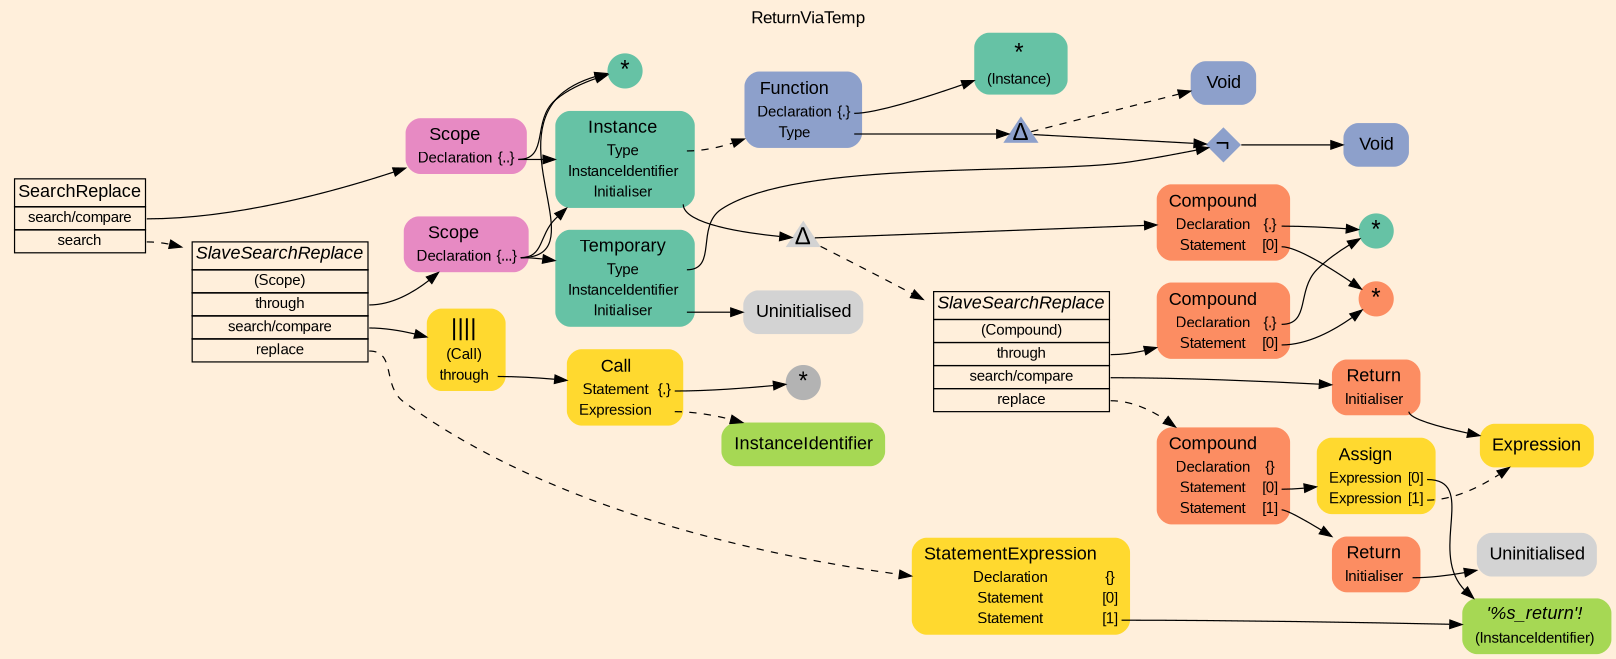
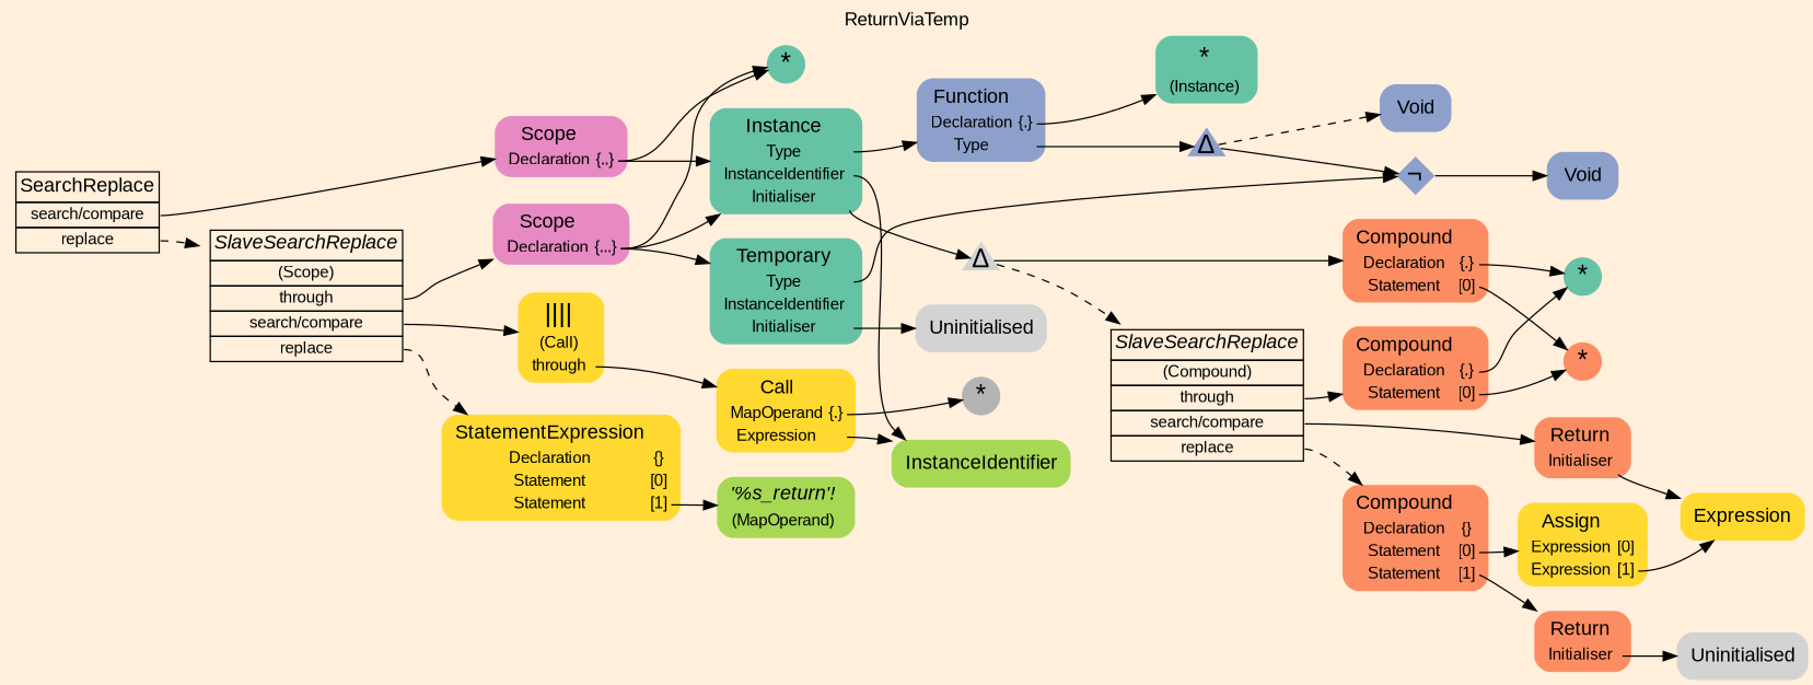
  digraph {
    bgcolor=antiquewhite1
    color=black
    fontcolor=black
    fontname=Arial
    label=ReturnViaTemp
    labelloc=t
    rankdir=LR
    ranksep=0.3
    node [fillcolor="/set28/2" fontcolor=black fontname=Arial fontsize=12 shape=plaintext style="rounded,filled"]
    edge [color=black fontcolor=black fontname=Arial tailport=port0]
-   n1 [color=black fillcolor=antiquewhite1 label=<<TABLE BORDER="0" CELLBORDER="1" CELLSPACING="0">      <TR><TD><FONT POINT-SIZE="15" COLOR="black">SearchReplace</FONT></TD></TR>      <TR><TD PORT="port0"><FONT POINT-SIZE="12" COLOR="black">search/compare</FONT></TD></TR>      <TR><TD PORT="port1"><FONT POINT-SIZE="12" COLOR="black">search</FONT></TD></TR>     </TABLE>> style=filled]
+   n1 [color=black fillcolor=antiquewhite1 label=<<TABLE BORDER="0" CELLBORDER="1" CELLSPACING="0">      <TR><TD><FONT POINT-SIZE="15" COLOR="black">SearchReplace</FONT></TD></TR>      <TR><TD PORT="port0"><FONT POINT-SIZE="12" COLOR="black">search/compare</FONT></TD></TR>      <TR><TD PORT="port1"><FONT POINT-SIZE="12" COLOR="black">replace</FONT></TD></TR>     </TABLE>> style=filled]
    n2 [fillcolor="/set28/4" label=<<TABLE BORDER="0" CELLBORDER="0" CELLSPACING="0">      <TR><TD><FONT POINT-SIZE="15" COLOR="black">Scope</FONT></TD></TR>      <TR><TD><FONT POINT-SIZE="12" COLOR="black">Declaration</FONT></TD><TD PORT="port0"><FONT POINT-SIZE="12" COLOR="black">{..}</FONT></TD></TR>     </TABLE>>]
    n3 [color=black fillcolor=antiquewhite1 label=<<TABLE BORDER="0" CELLBORDER="1" CELLSPACING="0">      <TR><TD><FONT POINT-SIZE="15" COLOR="black"><I>SlaveSearchReplace</I></FONT></TD></TR>      <TR><TD PORT="port0"><FONT POINT-SIZE="12" COLOR="black">(Scope)</FONT></TD></TR>      <TR><TD PORT="port1"><FONT POINT-SIZE="12" COLOR="black">through</FONT></TD></TR>      <TR><TD PORT="port2"><FONT POINT-SIZE="12" COLOR="black">search/compare</FONT></TD></TR>      <TR><TD PORT="port3"><FONT POINT-SIZE="12" COLOR="black">replace</FONT></TD></TR>     </TABLE>> style=filled]
    n4 [fillcolor="/set28/1" fixedsize=true height=0.4 label=<<FONT POINT-SIZE="20" COLOR="black">*</FONT>> penwidth=0.0 shape=circle style=filled width=0.4]
    n5 [fillcolor="/set28/1" label=<<TABLE BORDER="0" CELLBORDER="0" CELLSPACING="0">      <TR><TD><FONT POINT-SIZE="15" COLOR="black">Instance</FONT></TD></TR>      <TR><TD><FONT POINT-SIZE="12" COLOR="black">Type</FONT></TD><TD PORT="port0"></TD></TR>      <TR><TD><FONT POINT-SIZE="12" COLOR="black">InstanceIdentifier</FONT></TD><TD PORT="port1"></TD></TR>      <TR><TD><FONT POINT-SIZE="12" COLOR="black">Initialiser</FONT></TD><TD PORT="port2"></TD></TR>     </TABLE>>]
    n6 [fillcolor="/set28/4" label=<<TABLE BORDER="0" CELLBORDER="0" CELLSPACING="0">      <TR><TD><FONT POINT-SIZE="15" COLOR="black">Scope</FONT></TD></TR>      <TR><TD><FONT POINT-SIZE="12" COLOR="black">Declaration</FONT></TD><TD PORT="port0"><FONT POINT-SIZE="12" COLOR="black">{...}</FONT></TD></TR>     </TABLE>>]
    n7 [fillcolor="/set28/6" label=<<TABLE BORDER="0" CELLBORDER="0" CELLSPACING="0">      <TR><TD><FONT POINT-SIZE="20" COLOR="black">||||</FONT></TD></TR>      <TR><TD><FONT POINT-SIZE="12" COLOR="black">(Call)</FONT></TD><TD PORT="port0"></TD></TR>      <TR><TD><FONT POINT-SIZE="12" COLOR="black">through</FONT></TD><TD PORT="port1"></TD></TR>     </TABLE>>]
    n8 [fillcolor="/set28/6" label=<<TABLE BORDER="0" CELLBORDER="0" CELLSPACING="0">      <TR><TD><FONT POINT-SIZE="15" COLOR="black">StatementExpression</FONT></TD></TR>      <TR><TD><FONT POINT-SIZE="12" COLOR="black">Declaration</FONT></TD><TD PORT="port0"><FONT POINT-SIZE="12" COLOR="black">{}</FONT></TD></TR>      <TR><TD><FONT POINT-SIZE="12" COLOR="black">Statement</FONT></TD><TD PORT="port1"><FONT POINT-SIZE="12" COLOR="black">[0]</FONT></TD></TR>      <TR><TD><FONT POINT-SIZE="12" COLOR="black">Statement</FONT></TD><TD PORT="port2"><FONT POINT-SIZE="12" COLOR="black">[1]</FONT></TD></TR>     </TABLE>>]
    n9 [fillcolor="/set28/3" label=<<TABLE BORDER="0" CELLBORDER="0" CELLSPACING="0">      <TR><TD><FONT POINT-SIZE="15" COLOR="black">Function</FONT></TD></TR>      <TR><TD><FONT POINT-SIZE="12" COLOR="black">Declaration</FONT></TD><TD PORT="port0"><FONT POINT-SIZE="12" COLOR="black">{.}</FONT></TD></TR>      <TR><TD><FONT POINT-SIZE="12" COLOR="black">Type</FONT></TD><TD PORT="port1"></TD></TR>     </TABLE>>]
    n10 [fillcolor="/set28/5" label=<<TABLE BORDER="0" CELLBORDER="0" CELLSPACING="0">      <TR><TD><FONT POINT-SIZE="15" COLOR="black">InstanceIdentifier</FONT></TD></TR>     </TABLE>>]
    n11 [fixedsize=true height=0.4 label=<<FONT POINT-SIZE="20" COLOR="black">Δ</FONT>> penwidth=0.0 shape=triangle style=filled width=0.4 fillcolor=""]
    n12 [fillcolor="/set28/1" label=<<TABLE BORDER="0" CELLBORDER="0" CELLSPACING="0">      <TR><TD><FONT POINT-SIZE="20" COLOR="black">*</FONT></TD></TR>      <TR><TD><FONT POINT-SIZE="12" COLOR="black">(Instance)</FONT></TD><TD PORT="port0"></TD></TR>     </TABLE>>]
    n13 [fillcolor="/set28/3" fixedsize=true height=0.4 label=<<FONT POINT-SIZE="20" COLOR="black">Δ</FONT>> penwidth=0.0 shape=triangle style=filled width=0.4]
    n14 [label=<<TABLE BORDER="0" CELLBORDER="0" CELLSPACING="0">      <TR><TD><FONT POINT-SIZE="15" COLOR="black">Compound</FONT></TD></TR>      <TR><TD><FONT POINT-SIZE="12" COLOR="black">Declaration</FONT></TD><TD PORT="port0"><FONT POINT-SIZE="12" COLOR="black">{.}</FONT></TD></TR>      <TR><TD><FONT POINT-SIZE="12" COLOR="black">Statement</FONT></TD><TD PORT="port1"><FONT POINT-SIZE="12" COLOR="black">[0]</FONT></TD></TR>     </TABLE>>]
    n15 [color=black fillcolor=antiquewhite1 label=<<TABLE BORDER="0" CELLBORDER="1" CELLSPACING="0">      <TR><TD><FONT POINT-SIZE="15" COLOR="black"><I>SlaveSearchReplace</I></FONT></TD></TR>      <TR><TD PORT="port0"><FONT POINT-SIZE="12" COLOR="black">(Compound)</FONT></TD></TR>      <TR><TD PORT="port1"><FONT POINT-SIZE="12" COLOR="black">through</FONT></TD></TR>      <TR><TD PORT="port2"><FONT POINT-SIZE="12" COLOR="black">search/compare</FONT></TD></TR>      <TR><TD PORT="port3"><FONT POINT-SIZE="12" COLOR="black">replace</FONT></TD></TR>     </TABLE>> style=filled]
    n16 [fillcolor="/set28/3" fixedsize=true height=0.4 label=<<FONT POINT-SIZE="20" COLOR="black">¬</FONT>> penwidth=0.0 shape=diamond style=filled width=0.4]
    n17 [fillcolor="/set28/3" label=<<TABLE BORDER="0" CELLBORDER="0" CELLSPACING="0">      <TR><TD><FONT POINT-SIZE="15" COLOR="black">Void</FONT></TD></TR>     </TABLE>>]
    n18 [fillcolor="/set28/3" label=<<TABLE BORDER="0" CELLBORDER="0" CELLSPACING="0">      <TR><TD><FONT POINT-SIZE="15" COLOR="black">Void</FONT></TD></TR>     </TABLE>>]
    n19 [fillcolor="/set28/1" fixedsize=true height=0.4 label=<<FONT POINT-SIZE="20" COLOR="black">*</FONT>> penwidth=0.0 shape=circle style=filled width=0.4]
    n20 [fixedsize=true height=0.4 label=<<FONT POINT-SIZE="20" COLOR="black">*</FONT>> penwidth=0.0 shape=circle style=filled width=0.4]
    n21 [label=<<TABLE BORDER="0" CELLBORDER="0" CELLSPACING="0">      <TR><TD><FONT POINT-SIZE="15" COLOR="black">Compound</FONT></TD></TR>      <TR><TD><FONT POINT-SIZE="12" COLOR="black">Declaration</FONT></TD><TD PORT="port0"><FONT POINT-SIZE="12" COLOR="black">{.}</FONT></TD></TR>      <TR><TD><FONT POINT-SIZE="12" COLOR="black">Statement</FONT></TD><TD PORT="port1"><FONT POINT-SIZE="12" COLOR="black">[0]</FONT></TD></TR>     </TABLE>>]
    n22 [label=<<TABLE BORDER="0" CELLBORDER="0" CELLSPACING="0">      <TR><TD><FONT POINT-SIZE="15" COLOR="black">Return</FONT></TD></TR>      <TR><TD><FONT POINT-SIZE="12" COLOR="black">Initialiser</FONT></TD><TD PORT="port0"></TD></TR>     </TABLE>>]
    n23 [label=<<TABLE BORDER="0" CELLBORDER="0" CELLSPACING="0">      <TR><TD><FONT POINT-SIZE="15" COLOR="black">Compound</FONT></TD></TR>      <TR><TD><FONT POINT-SIZE="12" COLOR="black">Declaration</FONT></TD><TD PORT="port0"><FONT POINT-SIZE="12" COLOR="black">{}</FONT></TD></TR>      <TR><TD><FONT POINT-SIZE="12" COLOR="black">Statement</FONT></TD><TD PORT="port1"><FONT POINT-SIZE="12" COLOR="black">[0]</FONT></TD></TR>      <TR><TD><FONT POINT-SIZE="12" COLOR="black">Statement</FONT></TD><TD PORT="port2"><FONT POINT-SIZE="12" COLOR="black">[1]</FONT></TD></TR>     </TABLE>>]
    n24 [fillcolor="/set28/6" label=<<TABLE BORDER="0" CELLBORDER="0" CELLSPACING="0">      <TR><TD><FONT POINT-SIZE="15" COLOR="black">Expression</FONT></TD></TR>     </TABLE>>]
    n25 [fillcolor="/set28/6" label=<<TABLE BORDER="0" CELLBORDER="0" CELLSPACING="0">      <TR><TD><FONT POINT-SIZE="15" COLOR="black">Assign</FONT></TD></TR>      <TR><TD><FONT POINT-SIZE="12" COLOR="black">Expression</FONT></TD><TD PORT="port0"><FONT POINT-SIZE="12" COLOR="black">[0]</FONT></TD></TR>      <TR><TD><FONT POINT-SIZE="12" COLOR="black">Expression</FONT></TD><TD PORT="port1"><FONT POINT-SIZE="12" COLOR="black">[1]</FONT></TD></TR>     </TABLE>>]
    n26 [label=<<TABLE BORDER="0" CELLBORDER="0" CELLSPACING="0">      <TR><TD><FONT POINT-SIZE="15" COLOR="black">Return</FONT></TD></TR>      <TR><TD><FONT POINT-SIZE="12" COLOR="black">Initialiser</FONT></TD><TD PORT="port0"></TD></TR>     </TABLE>>]
-   n27 [fillcolor="/set28/5" label=<<TABLE BORDER="0" CELLBORDER="0" CELLSPACING="0">      <TR><TD><FONT POINT-SIZE="15" COLOR="black"><I>'%s_return'!</I></FONT></TD></TR>      <TR><TD><FONT POINT-SIZE="12" COLOR="black">(InstanceIdentifier)</FONT></TD><TD PORT="port0"></TD></TR>     </TABLE>>]
+   n27 [fillcolor="/set28/5" label=<<TABLE BORDER="0" CELLBORDER="0" CELLSPACING="0">      <TR><TD><FONT POINT-SIZE="15" COLOR="black"><I>'%s_return'!</I></FONT></TD></TR>      <TR><TD><FONT POINT-SIZE="12" COLOR="black">(MapOperand)</FONT></TD><TD PORT="port0"></TD></TR>     </TABLE>>]
    n28 [label=<<TABLE BORDER="0" CELLBORDER="0" CELLSPACING="0">      <TR><TD><FONT POINT-SIZE="15" COLOR="black">Uninitialised</FONT></TD></TR>     </TABLE>> fillcolor=""]
    n29 [fillcolor="/set28/1" label=<<TABLE BORDER="0" CELLBORDER="0" CELLSPACING="0">      <TR><TD><FONT POINT-SIZE="15" COLOR="black">Temporary</FONT></TD></TR>      <TR><TD><FONT POINT-SIZE="12" COLOR="black">Type</FONT></TD><TD PORT="port0"></TD></TR>      <TR><TD><FONT POINT-SIZE="12" COLOR="black">InstanceIdentifier</FONT></TD><TD PORT="port1"></TD></TR>      <TR><TD><FONT POINT-SIZE="12" COLOR="black">Initialiser</FONT></TD><TD PORT="port2"></TD></TR>     </TABLE>>]
-   n30 [fillcolor="/set28/6" label=<<TABLE BORDER="0" CELLBORDER="0" CELLSPACING="0">      <TR><TD><FONT POINT-SIZE="15" COLOR="black">Call</FONT></TD></TR>      <TR><TD><FONT POINT-SIZE="12" COLOR="black">Statement</FONT></TD><TD PORT="port0"><FONT POINT-SIZE="12" COLOR="black">{.}</FONT></TD></TR>      <TR><TD><FONT POINT-SIZE="12" COLOR="black">Expression</FONT></TD><TD PORT="port1"></TD></TR>     </TABLE>>]
+   n30 [fillcolor="/set28/6" label=<<TABLE BORDER="0" CELLBORDER="0" CELLSPACING="0">      <TR><TD><FONT POINT-SIZE="15" COLOR="black">Call</FONT></TD></TR>      <TR><TD><FONT POINT-SIZE="12" COLOR="black">MapOperand</FONT></TD><TD PORT="port0"><FONT POINT-SIZE="12" COLOR="black">{.}</FONT></TD></TR>      <TR><TD><FONT POINT-SIZE="12" COLOR="black">Expression</FONT></TD><TD PORT="port1"></TD></TR>     </TABLE>>]
    n31 [label=<<TABLE BORDER="0" CELLBORDER="0" CELLSPACING="0">      <TR><TD><FONT POINT-SIZE="15" COLOR="black">Uninitialised</FONT></TD></TR>     </TABLE>> fillcolor=""]
    n32 [fillcolor="/set28/8" fixedsize=true height=0.4 label=<<FONT POINT-SIZE="20" COLOR="black">*</FONT>> penwidth=0.0 shape=circle style=filled width=0.4]
    n1 -> n2
    n1 -> n3 [style=dashed tailport=port1]
    n2 -> n4
    n2 -> n5
    n3 -> n6 [tailport=port1]
    n3 -> n7 [tailport=port2]
    n3 -> n8 [style=dashed tailport=port3]
-   n5 -> n9 [style=dashed]
+   n5 -> n9
+   n5 -> n10 [tailport=port1]
    n5 -> n11 [tailport=port2]
    n6 -> n4
    n6 -> n5
    n6 -> n29
    n7 -> n30 [tailport=port1]
    n8 -> n27 [tailport=port2]
    n9 -> n12
    n9 -> n13 [tailport=port1]
    n11 -> n14
    n11 -> n15 [style=dashed]
    n13 -> n16
    n13 -> n17 [style=dashed]
    n14 -> n19
    n14 -> n20 [tailport=port1]
    n15 -> n21 [tailport=port1]
    n15 -> n22 [tailport=port2]
    n15 -> n23 [style=dashed tailport=port3]
    n16 -> n18
    n21 -> n19
    n21 -> n20 [tailport=port1]
    n22 -> n24
    n23 -> n25 [tailport=port1]
    n23 -> n26 [tailport=port2]
-   n25 -> n24 [tailport=port1 style=dashed]
-   n25 -> n27
+   n25 -> n24 [tailport=port1]
    n26 -> n28
    n29 -> n16
    n29 -> n31 [tailport=port2]
-   n30 -> n10 [tailport=port1 style=dashed]
+   n30 -> n10 [tailport=port1]
    n30 -> n32
  }
